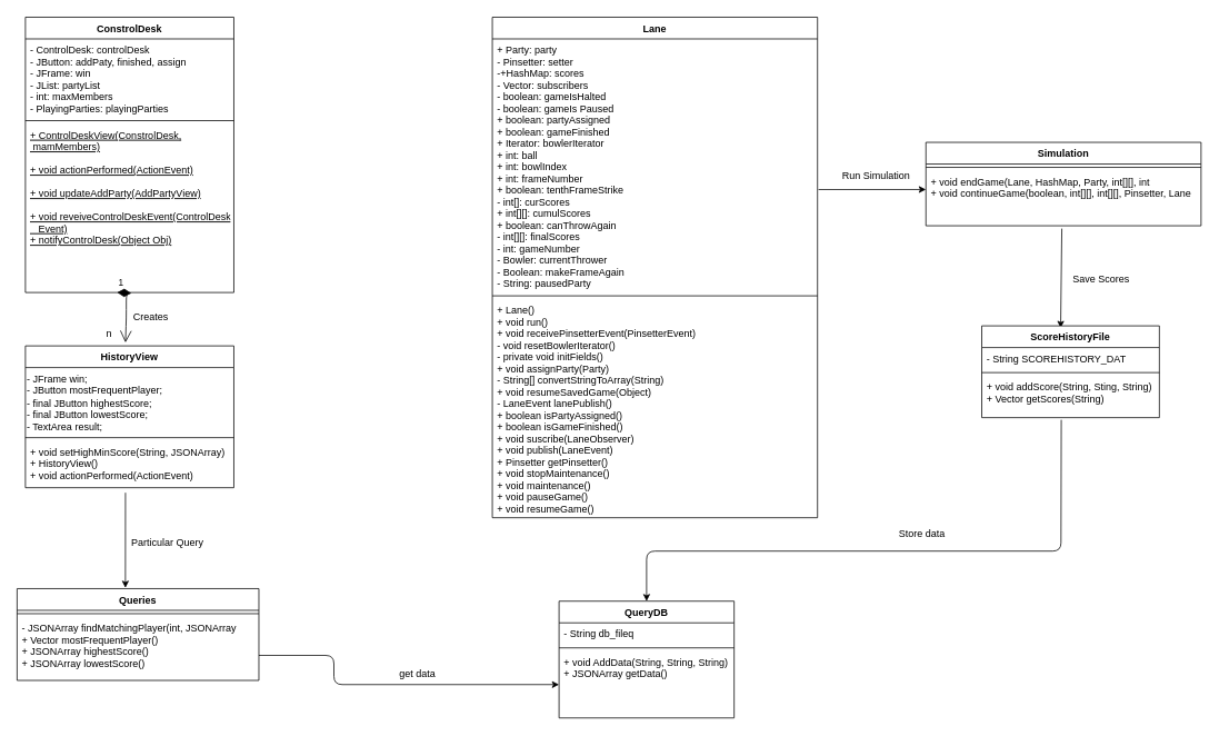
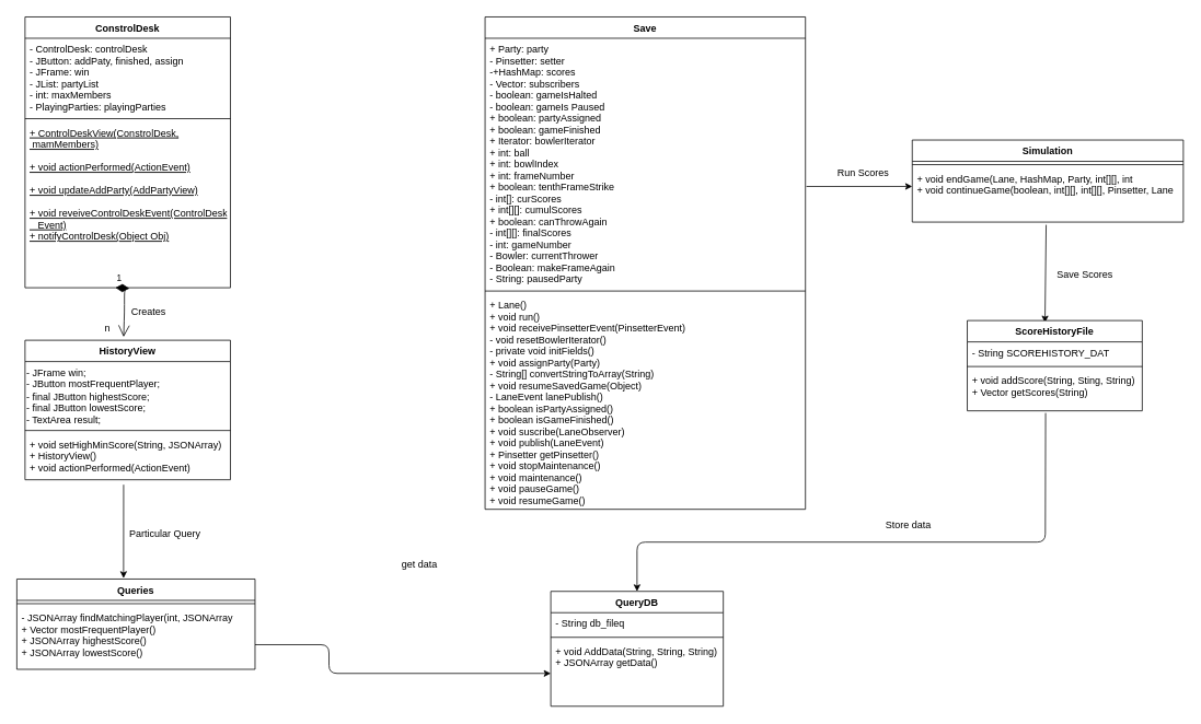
  <mxCell id="0" />
  <mxCell id="1" parent="0" />
- <mxCell id="2" value="Lane" style="swimlane;fontStyle=1;align=center;verticalAlign=top;childLayout=stackLayout;horizontal=1;startSize=26;horizontalStack=0;resizeParent=1;resizeParentMax=0;resizeLast=0;collapsible=1;marginBottom=0;" vertex="1" parent="1"><mxGeometry x="590" y="20" width="390" height="600" as="geometry" /></mxCell>
+ <mxCell id="2" value="Save" style="swimlane;fontStyle=1;align=center;verticalAlign=top;childLayout=stackLayout;horizontal=1;startSize=26;horizontalStack=0;resizeParent=1;resizeParentMax=0;resizeLast=0;collapsible=1;marginBottom=0;" vertex="1" parent="1"><mxGeometry x="590" y="20" width="390" height="600" as="geometry" /></mxCell>
  <mxCell id="3" value="+ Party: party&#10;- Pinsetter: setter&#10;-+HashMap: scores&#10;- Vector: subscribers&#10;- boolean: gameIsHalted&#10;- boolean: gameIs Paused&#10;+ boolean: partyAssigned&#10;+ boolean: gameFinished&#10;+ Iterator: bowlerIterator&#10;+ int: ball&#10;+ int: bowlIndex&#10;+ int: frameNumber&#10;+ boolean: tenthFrameStrike&#10;- int[]: curScores&#10;+ int[][]: cumulScores&#10;+ boolean: canThrowAgain&#10;- int[][]: finalScores&#10;- int: gameNumber&#10;- Bowler: currentThrower&#10;- Boolean: makeFrameAgain&#10;- String: pausedParty" style="text;strokeColor=none;fillColor=none;align=left;verticalAlign=top;spacingLeft=4;spacingRight=4;overflow=hidden;rotatable=0;points=[[0,0.5],[1,0.5]];portConstraint=eastwest;" vertex="1" parent="2"><mxGeometry y="26" width="390" height="304" as="geometry" /></mxCell>
  <mxCell id="4" value="" style="line;strokeWidth=1;fillColor=none;align=left;verticalAlign=middle;spacingTop=-1;spacingLeft=3;spacingRight=3;rotatable=0;labelPosition=right;points=[];portConstraint=eastwest;" vertex="1" parent="2"><mxGeometry y="330" width="390" height="8" as="geometry" /></mxCell>
  <mxCell id="5" value="+ Lane()&#10;+ void run()&#10;+ void receivePinsetterEvent(PinsetterEvent)&#10;- void resetBowlerIterator()&#10;- private void initFields()&#10;+ void assignParty(Party)&#10;- String[] convertStringToArray(String)&#10;+ void resumeSavedGame(Object)&#10;- LaneEvent lanePublish()&#10;+ boolean isPartyAssigned()&#10;+ boolean isGameFinished()&#10;+ void suscribe(LaneObserver)&#10;+ void publish(LaneEvent)&#10;+ Pinsetter getPinsetter()&#10;+ void stopMaintenance()&#10;+ void maintenance()&#10;+ void pauseGame()&#10;+ void resumeGame()" style="text;strokeColor=none;fillColor=none;align=left;verticalAlign=top;spacingLeft=4;spacingRight=4;overflow=hidden;rotatable=0;points=[[0,0.5],[1,0.5]];portConstraint=eastwest;" vertex="1" parent="2"><mxGeometry y="338" width="390" height="262" as="geometry" /></mxCell>
  <mxCell id="6" value="Simulation" style="swimlane;fontStyle=1;align=center;verticalAlign=top;childLayout=stackLayout;horizontal=1;startSize=26;horizontalStack=0;resizeParent=1;resizeParentMax=0;resizeLast=0;collapsible=1;marginBottom=0;" vertex="1" parent="1"><mxGeometry x="1110" y="170" width="330" height="100" as="geometry" /></mxCell>
  <mxCell id="7" value="" style="line;strokeWidth=1;fillColor=none;align=left;verticalAlign=middle;spacingTop=-1;spacingLeft=3;spacingRight=3;rotatable=0;labelPosition=right;points=[];portConstraint=eastwest;" vertex="1" parent="6"><mxGeometry y="26" width="330" height="8" as="geometry" /></mxCell>
  <mxCell id="8" value="+ void endGame(Lane, HashMap, Party, int[][], int&#10;+ void continueGame(boolean, int[][], int[][], Pinsetter, Lane" style="text;strokeColor=none;fillColor=none;align=left;verticalAlign=top;spacingLeft=4;spacingRight=4;overflow=hidden;rotatable=0;points=[[0,0.5],[1,0.5]];portConstraint=eastwest;" vertex="1" parent="6"><mxGeometry y="34" width="330" height="66" as="geometry" /></mxCell>
  <mxCell id="9" value="" style="endArrow=classic;html=1;exitX=1.003;exitY=0.594;exitDx=0;exitDy=0;exitPerimeter=0;entryX=0;entryY=0.342;entryDx=0;entryDy=0;entryPerimeter=0;" edge="1" parent="1" source="3" target="8"><mxGeometry width="50" height="50" relative="1" as="geometry"><mxPoint x="1000" y="340" as="sourcePoint" /><mxPoint x="1050" y="290" as="targetPoint" /></mxGeometry></mxCell>
- <mxCell id="10" value="Run Simulation" style="text;html=1;align=center;verticalAlign=middle;resizable=0;points=[];autosize=1;" vertex="1" parent="1"><mxGeometry x="1000" y="200" width="100" height="20" as="geometry" /></mxCell>
+ <mxCell id="10" value="Run Scores" style="text;html=1;align=center;verticalAlign=middle;resizable=0;points=[];autosize=1;" vertex="1" parent="1"><mxGeometry x="1000" y="200" width="100" height="20" as="geometry" /></mxCell>
  <mxCell id="11" value="" style="endArrow=classic;html=1;exitX=0.494;exitY=1.051;exitDx=0;exitDy=0;exitPerimeter=0;entryX=0.444;entryY=0.023;entryDx=0;entryDy=0;entryPerimeter=0;" edge="1" parent="1" source="8" target="12"><mxGeometry width="50" height="50" relative="1" as="geometry"><mxPoint x="1280" y="330" as="sourcePoint" /><mxPoint x="1330" y="280" as="targetPoint" /></mxGeometry></mxCell>
  <mxCell id="12" value="ScoreHistoryFile" style="swimlane;fontStyle=1;align=center;verticalAlign=top;childLayout=stackLayout;horizontal=1;startSize=26;horizontalStack=0;resizeParent=1;resizeParentMax=0;resizeLast=0;collapsible=1;marginBottom=0;" vertex="1" parent="1"><mxGeometry x="1177" y="390" width="213" height="110" as="geometry" /></mxCell>
  <mxCell id="13" value="- String SCOREHISTORY_DAT" style="text;strokeColor=none;fillColor=none;align=left;verticalAlign=top;spacingLeft=4;spacingRight=4;overflow=hidden;rotatable=0;points=[[0,0.5],[1,0.5]];portConstraint=eastwest;" vertex="1" parent="12"><mxGeometry y="26" width="213" height="26" as="geometry" /></mxCell>
  <mxCell id="14" value="" style="line;strokeWidth=1;fillColor=none;align=left;verticalAlign=middle;spacingTop=-1;spacingLeft=3;spacingRight=3;rotatable=0;labelPosition=right;points=[];portConstraint=eastwest;" vertex="1" parent="12"><mxGeometry y="52" width="213" height="8" as="geometry" /></mxCell>
  <mxCell id="15" value="+ void addScore(String, Sting, String)&#10;+ Vector getScores(String)" style="text;strokeColor=none;fillColor=none;align=left;verticalAlign=top;spacingLeft=4;spacingRight=4;overflow=hidden;rotatable=0;points=[[0,0.5],[1,0.5]];portConstraint=eastwest;" vertex="1" parent="12"><mxGeometry y="60" width="213" height="50" as="geometry" /></mxCell>
  <mxCell id="16" value="Save Scores" style="text;html=1;align=center;verticalAlign=middle;resizable=0;points=[];autosize=1;" vertex="1" parent="1"><mxGeometry x="1280" y="325" width="80" height="20" as="geometry" /></mxCell>
  <mxCell id="17" value="" style="endArrow=classic;html=1;exitX=0.457;exitY=1.053;exitDx=0;exitDy=0;exitPerimeter=0;entryX=0.5;entryY=0;entryDx=0;entryDy=0;" edge="1" parent="1" target="19"><mxGeometry width="50" height="50" relative="1" as="geometry"><mxPoint x="1272.341" y="502.65" as="sourcePoint" /><mxPoint x="1272" y="600" as="targetPoint" /><Array as="points"><mxPoint x="1272" y="660" /><mxPoint x="775" y="660" /></Array></mxGeometry></mxCell>
  <mxCell id="18" value="Store data" style="text;html=1;align=center;verticalAlign=middle;resizable=0;points=[];autosize=1;" vertex="1" parent="1"><mxGeometry x="1070" y="630" width="70" height="20" as="geometry" /></mxCell>
  <mxCell id="19" value="QueryDB" style="swimlane;fontStyle=1;align=center;verticalAlign=top;childLayout=stackLayout;horizontal=1;startSize=26;horizontalStack=0;resizeParent=1;resizeParentMax=0;resizeLast=0;collapsible=1;marginBottom=0;" vertex="1" parent="1"><mxGeometry x="670" y="720" width="210" height="140" as="geometry" /></mxCell>
  <mxCell id="20" value="- String db_fileq" style="text;strokeColor=none;fillColor=none;align=left;verticalAlign=top;spacingLeft=4;spacingRight=4;overflow=hidden;rotatable=0;points=[[0,0.5],[1,0.5]];portConstraint=eastwest;" vertex="1" parent="19"><mxGeometry y="26" width="210" height="26" as="geometry" /></mxCell>
  <mxCell id="21" value="" style="line;strokeWidth=1;fillColor=none;align=left;verticalAlign=middle;spacingTop=-1;spacingLeft=3;spacingRight=3;rotatable=0;labelPosition=right;points=[];portConstraint=eastwest;" vertex="1" parent="19"><mxGeometry y="52" width="210" height="8" as="geometry" /></mxCell>
  <mxCell id="22" value="+ void AddData(String, String, String)&#10;+ JSONArray getData()" style="text;strokeColor=none;fillColor=none;align=left;verticalAlign=top;spacingLeft=4;spacingRight=4;overflow=hidden;rotatable=0;points=[[0,0.5],[1,0.5]];portConstraint=eastwest;" vertex="1" parent="19"><mxGeometry y="60" width="210" height="80" as="geometry" /></mxCell>
  <mxCell id="23" value="ConstrolDesk" style="swimlane;fontStyle=1;align=center;verticalAlign=top;childLayout=stackLayout;horizontal=1;startSize=26;horizontalStack=0;resizeParent=1;resizeParentMax=0;resizeLast=0;collapsible=1;marginBottom=0;" vertex="1" parent="1"><mxGeometry x="30" y="20" width="250" height="330" as="geometry" /></mxCell>
  <mxCell id="24" value="- ControlDesk: controlDesk&#10;- JButton: addPaty, finished, assign&#10;- JFrame: win&#10;- JList: partyList&#10;- int: maxMembers&#10;- PlayingParties: playingParties" style="text;strokeColor=none;fillColor=none;align=left;verticalAlign=top;spacingLeft=4;spacingRight=4;overflow=hidden;rotatable=0;points=[[0,0.5],[1,0.5]];portConstraint=eastwest;" vertex="1" parent="23"><mxGeometry y="26" width="250" height="94" as="geometry" /></mxCell>
  <mxCell id="25" value="" style="line;strokeWidth=1;fillColor=none;align=left;verticalAlign=middle;spacingTop=-1;spacingLeft=3;spacingRight=3;rotatable=0;labelPosition=right;points=[];portConstraint=eastwest;" vertex="1" parent="23"><mxGeometry y="120" width="250" height="8" as="geometry" /></mxCell>
  <mxCell id="26" value="+ ControlDeskView(ConstrolDesk,&#10; mamMembers)&#10;&#10;+ void actionPerformed(ActionEvent)&#10;&#10;+ void updateAddParty(AddPartyView)&#10;&#10;+ void reveiveControlDeskEvent(ControlDesk&#10;   Event)&#10;+ notifyControlDesk(Object Obj)&#10;" style="text;strokeColor=none;fillColor=none;align=left;verticalAlign=top;spacingLeft=4;spacingRight=4;overflow=hidden;rotatable=0;points=[[0,0.5],[1,0.5]];portConstraint=eastwest;fontStyle=4" vertex="1" parent="23"><mxGeometry y="128" width="250" height="202" as="geometry" /></mxCell>
  <mxCell id="27" value="1" style="endArrow=open;html=1;endSize=12;startArrow=diamondThin;startSize=14;startFill=1;edgeStyle=orthogonalEdgeStyle;align=left;verticalAlign=bottom;" edge="1" parent="23"><mxGeometry x="-1" y="3" relative="1" as="geometry"><mxPoint x="110" y="330" as="sourcePoint" /><mxPoint x="120" y="390" as="targetPoint" /></mxGeometry></mxCell>
  <mxCell id="28" value="HistoryView" style="swimlane;fontStyle=1;align=center;verticalAlign=top;childLayout=stackLayout;horizontal=1;startSize=26;horizontalStack=0;resizeParent=1;resizeParentMax=0;resizeLast=0;collapsible=1;marginBottom=0;" vertex="1" parent="1"><mxGeometry x="30" y="414" width="250" height="170" as="geometry" /></mxCell>
  <mxCell id="29" value="- JFrame win;&lt;br&gt;- JButton mostFrequentPlayer;&lt;br&gt;    - final JButton highestScore;&lt;br&gt;    - final JButton lowestScore;&lt;br&gt;    - TextArea result;" style="text;html=1;" vertex="1" parent="28"><mxGeometry y="26" width="250" height="80" as="geometry" /></mxCell>
  <mxCell id="30" value="" style="line;strokeWidth=1;fillColor=none;align=left;verticalAlign=middle;spacingTop=-1;spacingLeft=3;spacingRight=3;rotatable=0;labelPosition=right;points=[];portConstraint=eastwest;" vertex="1" parent="28"><mxGeometry y="106" width="250" height="8" as="geometry" /></mxCell>
  <mxCell id="31" value="+ void setHighMinScore(String, JSONArray)&#10;+ HistoryView()&#10;+ void actionPerformed(ActionEvent)&#10;" style="text;strokeColor=none;fillColor=none;align=left;verticalAlign=top;spacingLeft=4;spacingRight=4;overflow=hidden;rotatable=0;points=[[0,0.5],[1,0.5]];portConstraint=eastwest;" vertex="1" parent="28"><mxGeometry y="114" width="250" height="56" as="geometry" /></mxCell>
  <mxCell id="32" value="" style="endArrow=classic;html=1;entryX=0.448;entryY=-0.009;entryDx=0;entryDy=0;entryPerimeter=0;" edge="1" parent="28" target="34"><mxGeometry width="50" height="50" relative="1" as="geometry"><mxPoint x="120" y="176" as="sourcePoint" /><mxPoint x="170" y="126" as="targetPoint" /></mxGeometry></mxCell>
  <mxCell id="33" value="Creates&lt;br&gt;" style="text;html=1;align=center;verticalAlign=middle;resizable=0;points=[];autosize=1;" vertex="1" parent="1"><mxGeometry x="150" y="370" width="60" height="20" as="geometry" /></mxCell>
  <mxCell id="34" value="Queries" style="swimlane;fontStyle=1;align=center;verticalAlign=top;childLayout=stackLayout;horizontal=1;startSize=26;horizontalStack=0;resizeParent=1;resizeParentMax=0;resizeLast=0;collapsible=1;marginBottom=0;" vertex="1" parent="1"><mxGeometry x="20" y="705" width="290" height="110" as="geometry" /></mxCell>
  <mxCell id="35" value="" style="line;strokeWidth=1;fillColor=none;align=left;verticalAlign=middle;spacingTop=-1;spacingLeft=3;spacingRight=3;rotatable=0;labelPosition=right;points=[];portConstraint=eastwest;" vertex="1" parent="34"><mxGeometry y="26" width="290" height="8" as="geometry" /></mxCell>
  <mxCell id="36" value="- JSONArray findMatchingPlayer(int, JSONArray&#10;+ Vector mostFrequentPlayer()&#10;+ JSONArray highestScore()&#10;+ JSONArray lowestScore()" style="text;strokeColor=none;fillColor=none;align=left;verticalAlign=top;spacingLeft=4;spacingRight=4;overflow=hidden;rotatable=0;points=[[0,0.5],[1,0.5]];portConstraint=eastwest;" vertex="1" parent="34"><mxGeometry y="34" width="290" height="76" as="geometry" /></mxCell>
  <mxCell id="37" value="Particular Query" style="text;html=1;align=center;verticalAlign=middle;resizable=0;points=[];autosize=1;" vertex="1" parent="1"><mxGeometry x="150" y="640" width="100" height="20" as="geometry" /></mxCell>
- <mxCell id="38" value="get data" style="text;html=1;align=center;verticalAlign=middle;resizable=0;points=[];autosize=1;" vertex="1" parent="1"><mxGeometry x="470" y="797" width="60" height="20" as="geometry" /></mxCell>
+ <mxCell id="38" value="get data" style="text;html=1;align=center;verticalAlign=middle;resizable=0;points=[];autosize=1;" vertex="1" parent="1"><mxGeometry x="480" y="677" width="60" height="20" as="geometry" /></mxCell>
  <mxCell id="39" value="" style="endArrow=classic;html=1;" edge="1" parent="1" target="22"><mxGeometry width="50" height="50" relative="1" as="geometry"><mxPoint x="310" y="785" as="sourcePoint" /><mxPoint x="360" y="735" as="targetPoint" /><Array as="points"><mxPoint x="400" y="785" /><mxPoint x="400" y="820" /></Array></mxGeometry></mxCell>
  <mxCell id="40" value="n" style="text;html=1;align=center;verticalAlign=middle;resizable=0;points=[];autosize=1;" vertex="1" parent="1"><mxGeometry x="120" y="390" width="20" height="20" as="geometry" /></mxCell>
